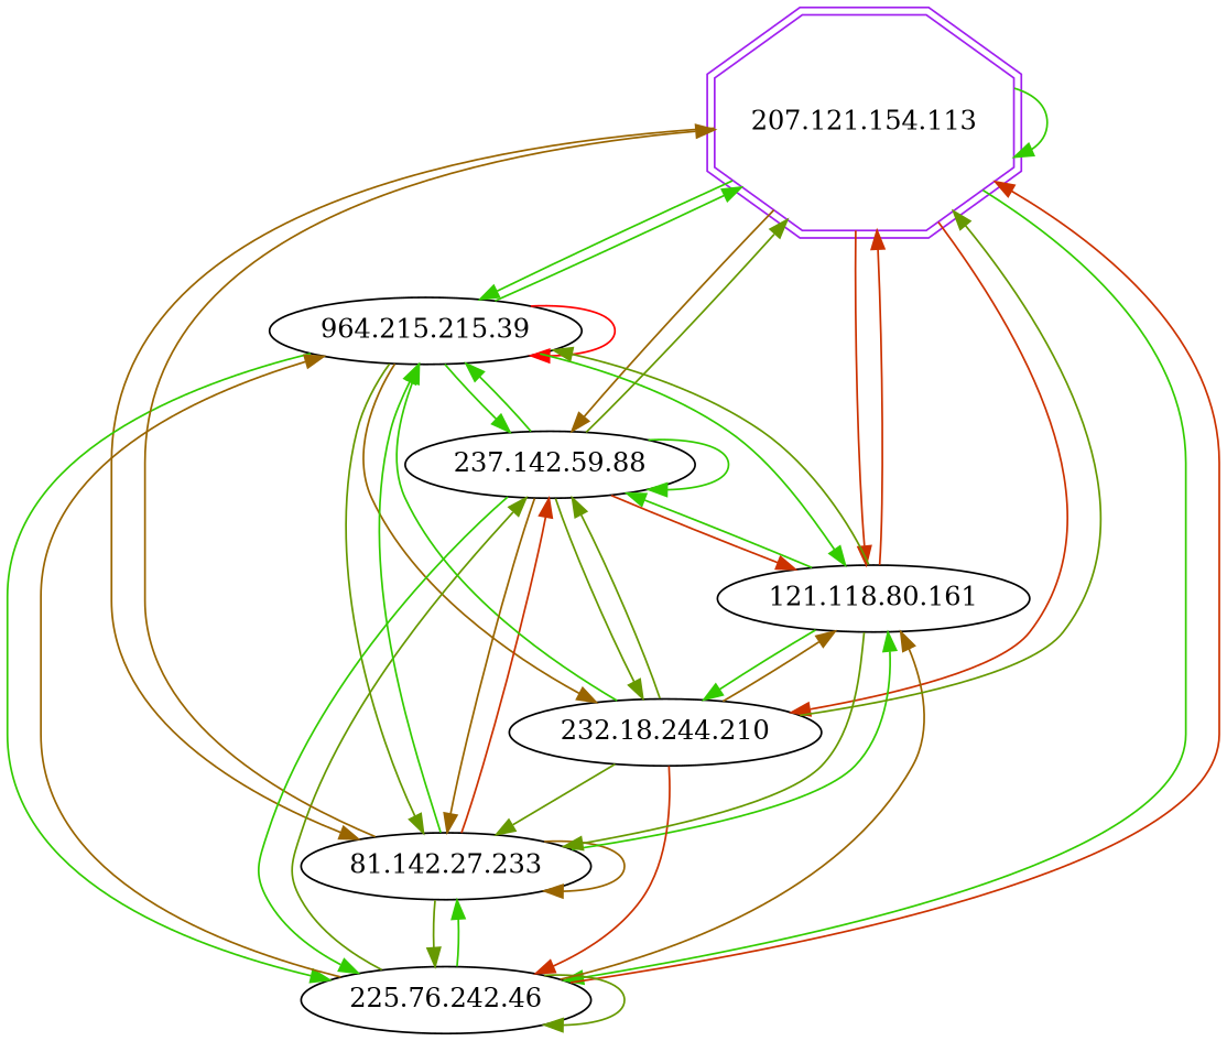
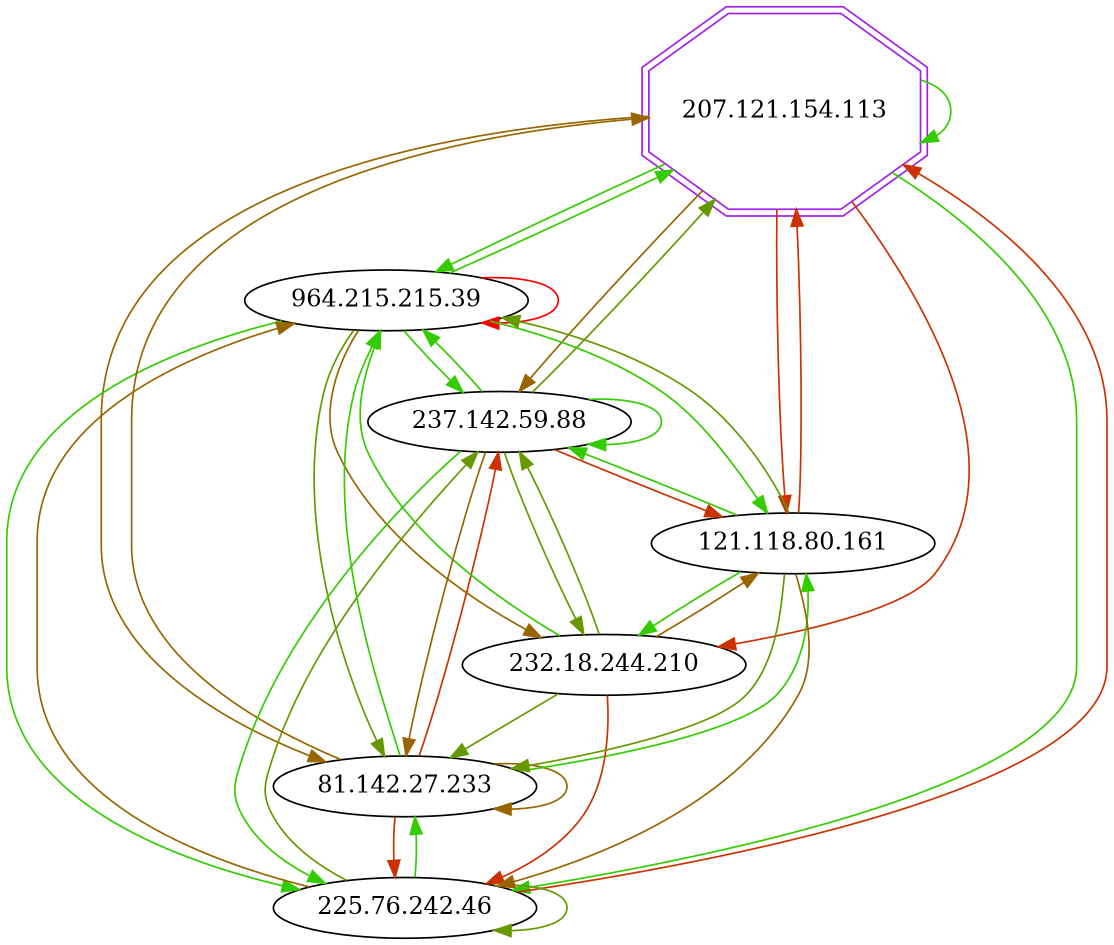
  digraph {
    edge [color="#33cc00"]
    "207.121.154.113" [color=purple height=1.5 shape=doubleoctagon width=1.5]
    n2 [label="964.215.215.39"]
    "225.76.242.46"
    "81.142.27.233"
    "232.18.244.210"
    "121.118.80.161"
    "237.142.59.88"
    "207.121.154.113" -> "207.121.154.113"
    "207.121.154.113" -> n2
    "207.121.154.113" -> "225.76.242.46"
    "207.121.154.113" -> "81.142.27.233" [color="#996500"]
    "207.121.154.113" -> "232.18.244.210" [color="#cc3200"]
    "207.121.154.113" -> "121.118.80.161" [color="#cc3200"]
    "207.121.154.113" -> "237.142.59.88" [color="#996500"]
    n2 -> "207.121.154.113"
    n2 -> n2 [color="#ff0000"]
    n2 -> "225.76.242.46"
    n2 -> "81.142.27.233" [color="#669900"]
    n2 -> "232.18.244.210" [color="#996500"]
    n2 -> "121.118.80.161"
    n2 -> "237.142.59.88"
    "225.76.242.46" -> "207.121.154.113" [color="#cc3200"]
    "225.76.242.46" -> n2 [color="#996500"]
    "225.76.242.46" -> "225.76.242.46" [color="#669900"]
    "225.76.242.46" -> "81.142.27.233"
    "225.76.242.46" -> "237.142.59.88" [color="#669900"]
    "81.142.27.233" -> "207.121.154.113" [color="#996500"]
    "81.142.27.233" -> n2
-   "81.142.27.233" -> "225.76.242.46" [color="#669900"]
+   "81.142.27.233" -> "225.76.242.46" [color="#cc3200"]
    "81.142.27.233" -> "81.142.27.233" [color="#996500"]
    "81.142.27.233" -> "121.118.80.161"
    "81.142.27.233" -> "237.142.59.88" [color="#cc3200"]
-   "232.18.244.210" -> "207.121.154.113" [color="#669900"]
    "232.18.244.210" -> n2
    "232.18.244.210" -> "225.76.242.46" [color="#cc3200"]
    "232.18.244.210" -> "81.142.27.233" [color="#669900"]
    "232.18.244.210" -> "121.118.80.161" [color="#996500"]
    "232.18.244.210" -> "237.142.59.88" [color="#669900"]
    "121.118.80.161" -> "207.121.154.113" [color="#cc3200"]
    "121.118.80.161" -> n2 [color="#669900"]
-   "225.76.242.46" -> "121.118.80.161" [color="#996500"]
+   "121.118.80.161" -> "225.76.242.46" [color="#996500"]
    "121.118.80.161" -> "81.142.27.233" [color="#669900"]
    "121.118.80.161" -> "232.18.244.210"
    "121.118.80.161" -> "237.142.59.88"
    "237.142.59.88" -> "207.121.154.113" [color="#669900"]
    "237.142.59.88" -> n2
    "237.142.59.88" -> "225.76.242.46"
    "237.142.59.88" -> "81.142.27.233" [color="#996500"]
    "237.142.59.88" -> "232.18.244.210" [color="#669900"]
    "237.142.59.88" -> "121.118.80.161" [color="#cc3200"]
    "237.142.59.88" -> "237.142.59.88"
  }
